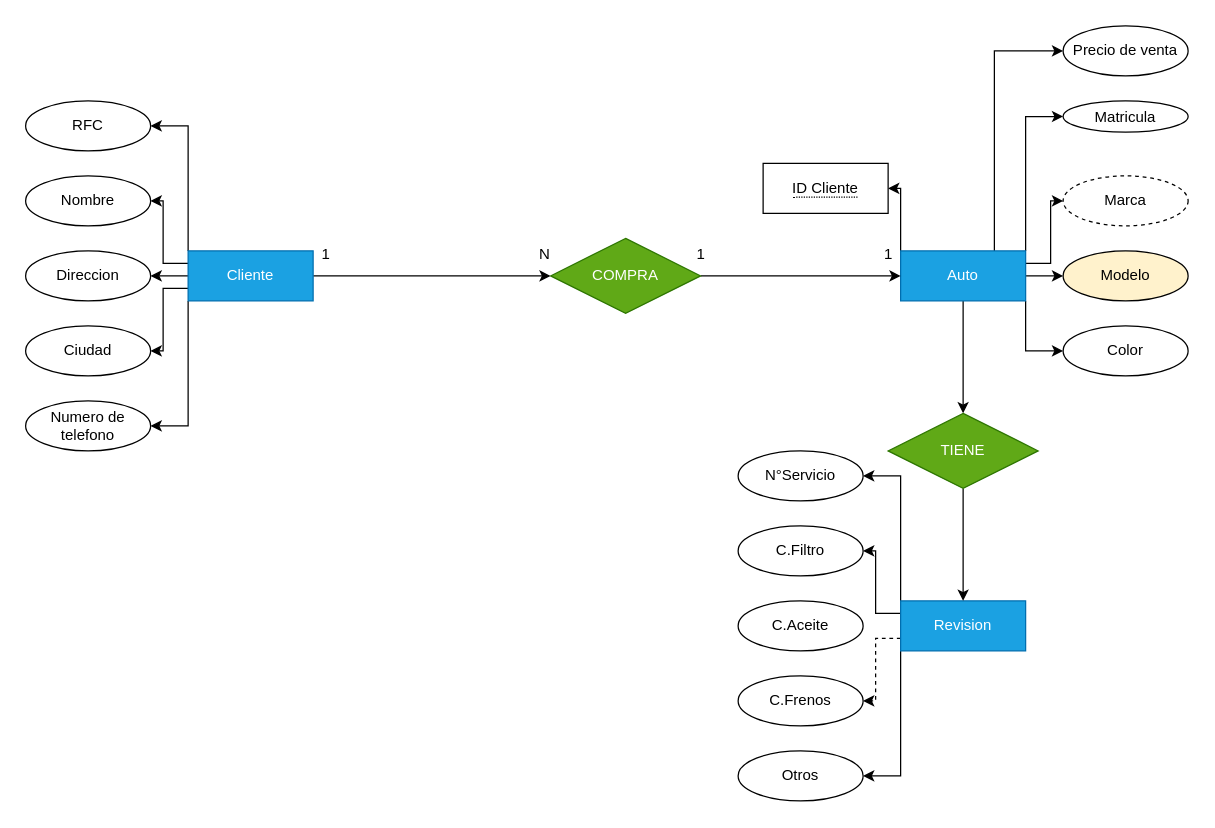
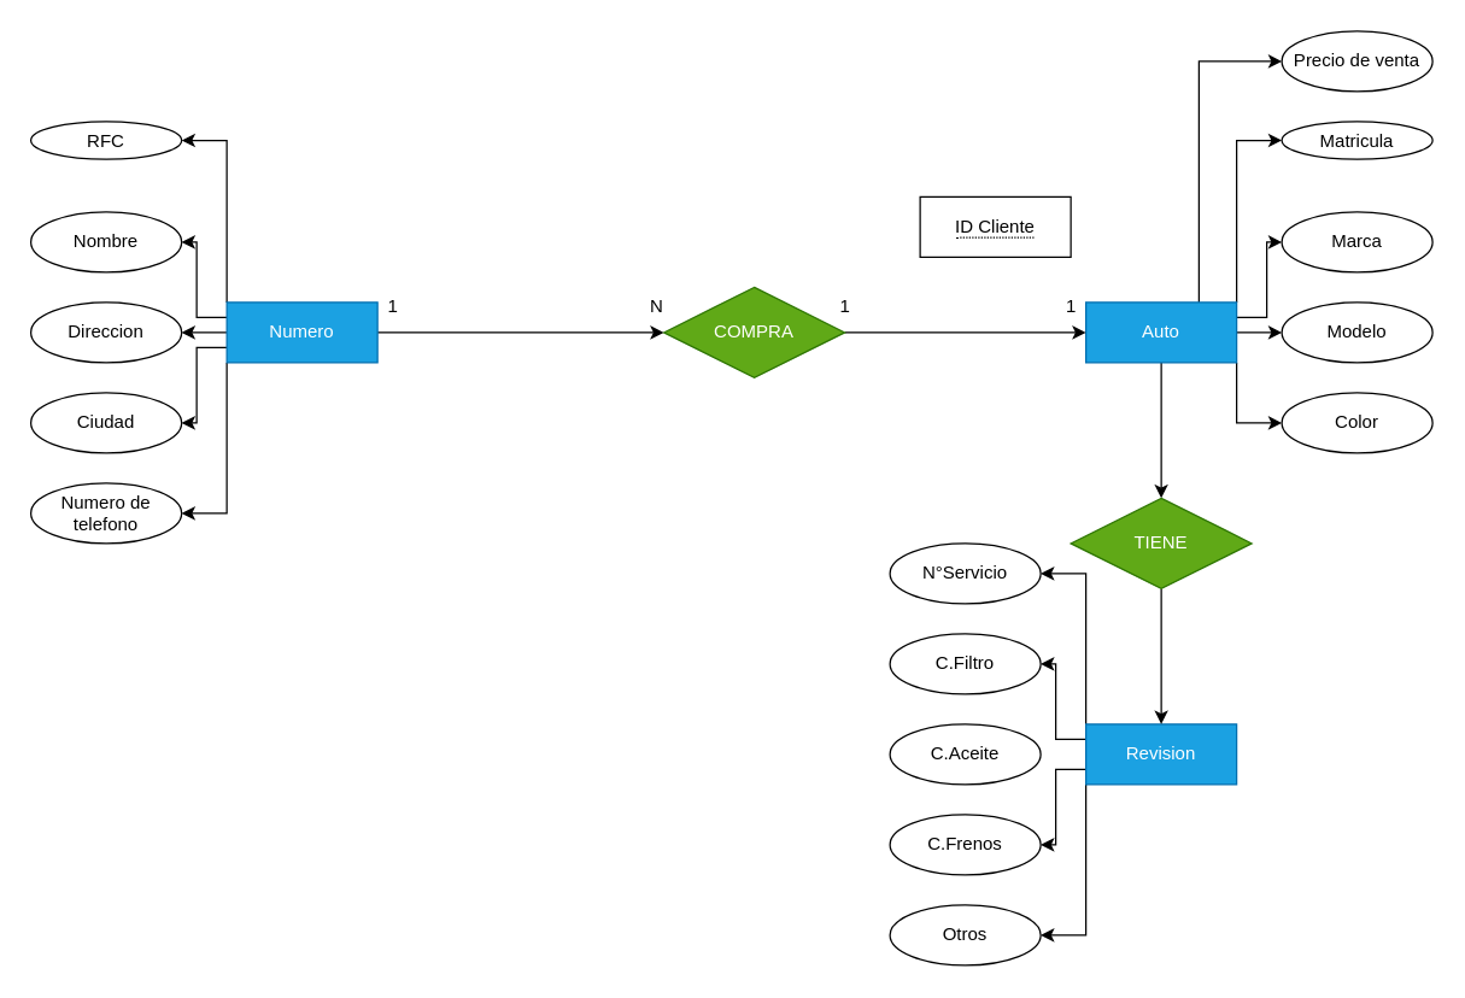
  <mxCell id="0" />
  <mxCell id="1" parent="0" />
  <mxCell id="2" style="edgeStyle=orthogonalEdgeStyle;rounded=0;orthogonalLoop=1;jettySize=auto;html=1;exitX=0;exitY=0;exitDx=0;exitDy=0;entryX=1;entryY=0.5;entryDx=0;entryDy=0;" edge="1" parent="1" source="8" target="29"><mxGeometry relative="1" as="geometry" /></mxCell>
  <mxCell id="3" style="edgeStyle=orthogonalEdgeStyle;rounded=0;orthogonalLoop=1;jettySize=auto;html=1;exitX=0;exitY=0.25;exitDx=0;exitDy=0;entryX=1;entryY=0.5;entryDx=0;entryDy=0;" edge="1" parent="1" source="8" target="28"><mxGeometry relative="1" as="geometry"><Array as="points"><mxPoint x="130" y="210" /><mxPoint x="130" y="160" /></Array></mxGeometry></mxCell>
  <mxCell id="4" style="edgeStyle=orthogonalEdgeStyle;rounded=0;orthogonalLoop=1;jettySize=auto;html=1;exitX=0;exitY=0.5;exitDx=0;exitDy=0;entryX=1;entryY=0.5;entryDx=0;entryDy=0;" edge="1" parent="1" source="8" target="27"><mxGeometry relative="1" as="geometry" /></mxCell>
  <mxCell id="5" style="edgeStyle=orthogonalEdgeStyle;rounded=0;orthogonalLoop=1;jettySize=auto;html=1;exitX=0;exitY=1;exitDx=0;exitDy=0;entryX=1;entryY=0.5;entryDx=0;entryDy=0;" edge="1" parent="1" source="8" target="30"><mxGeometry relative="1" as="geometry" /></mxCell>
  <mxCell id="6" style="edgeStyle=orthogonalEdgeStyle;rounded=0;orthogonalLoop=1;jettySize=auto;html=1;exitX=0;exitY=0.75;exitDx=0;exitDy=0;entryX=1;entryY=0.5;entryDx=0;entryDy=0;" edge="1" parent="1" source="8" target="26"><mxGeometry relative="1" as="geometry"><Array as="points"><mxPoint x="130" y="230" /><mxPoint x="130" y="280" /></Array></mxGeometry></mxCell>
  <mxCell id="7" style="edgeStyle=orthogonalEdgeStyle;rounded=0;orthogonalLoop=1;jettySize=auto;html=1;exitX=1;exitY=0.5;exitDx=0;exitDy=0;entryX=0;entryY=0.5;entryDx=0;entryDy=0;" edge="1" parent="1" source="8" target="25"><mxGeometry relative="1" as="geometry" /></mxCell>
- <mxCell id="8" value="Cliente" style="whiteSpace=wrap;html=1;align=center;fillColor=#1ba1e2;fontColor=#ffffff;strokeColor=#006EAF;" vertex="1" parent="1"><mxGeometry x="150" y="200" width="100" height="40" as="geometry" /></mxCell>
+ <mxCell id="8" value="Numero" style="whiteSpace=wrap;html=1;align=center;fillColor=#1ba1e2;fontColor=#ffffff;strokeColor=#006EAF;" vertex="1" parent="1"><mxGeometry x="150" y="200" width="100" height="40" as="geometry" /></mxCell>
  <mxCell id="9" value="" style="edgeStyle=orthogonalEdgeStyle;rounded=0;orthogonalLoop=1;jettySize=auto;html=1;" edge="1" parent="1" source="16" target="24"><mxGeometry relative="1" as="geometry" /></mxCell>
- <mxCell id="10" style="edgeStyle=orthogonalEdgeStyle;rounded=0;orthogonalLoop=1;jettySize=auto;html=1;exitX=0;exitY=0;exitDx=0;exitDy=0;entryX=1;entryY=0.5;entryDx=0;entryDy=0;" edge="1" parent="1" source="16" target="31"><mxGeometry relative="1" as="geometry"><Array as="points"><mxPoint x="720" y="150" /></Array></mxGeometry></mxCell>
  <mxCell id="11" style="edgeStyle=orthogonalEdgeStyle;rounded=0;orthogonalLoop=1;jettySize=auto;html=1;exitX=1;exitY=1;exitDx=0;exitDy=0;entryX=0;entryY=0.5;entryDx=0;entryDy=0;" edge="1" parent="1" source="16" target="35"><mxGeometry relative="1" as="geometry" /></mxCell>
  <mxCell id="12" style="edgeStyle=orthogonalEdgeStyle;rounded=0;orthogonalLoop=1;jettySize=auto;html=1;exitX=1;exitY=0.5;exitDx=0;exitDy=0;entryX=0;entryY=0.5;entryDx=0;entryDy=0;" edge="1" parent="1" source="16" target="34"><mxGeometry relative="1" as="geometry" /></mxCell>
  <mxCell id="13" style="edgeStyle=orthogonalEdgeStyle;rounded=0;orthogonalLoop=1;jettySize=auto;html=1;exitX=1;exitY=0.25;exitDx=0;exitDy=0;entryX=0;entryY=0.5;entryDx=0;entryDy=0;" edge="1" parent="1" source="16" target="33"><mxGeometry relative="1" as="geometry"><Array as="points"><mxPoint x="840" y="210" /><mxPoint x="840" y="160" /></Array></mxGeometry></mxCell>
  <mxCell id="14" style="edgeStyle=orthogonalEdgeStyle;rounded=0;orthogonalLoop=1;jettySize=auto;html=1;exitX=1;exitY=0;exitDx=0;exitDy=0;entryX=0;entryY=0.5;entryDx=0;entryDy=0;" edge="1" parent="1" source="16" target="32"><mxGeometry relative="1" as="geometry" /></mxCell>
  <mxCell id="15" style="edgeStyle=orthogonalEdgeStyle;rounded=0;orthogonalLoop=1;jettySize=auto;html=1;exitX=0.75;exitY=0;exitDx=0;exitDy=0;entryX=0;entryY=0.5;entryDx=0;entryDy=0;" edge="1" parent="1" source="16" target="36"><mxGeometry relative="1" as="geometry" /></mxCell>
  <mxCell id="16" value="Auto" style="whiteSpace=wrap;html=1;align=center;fillColor=#1ba1e2;fontColor=#ffffff;strokeColor=#006EAF;" vertex="1" parent="1"><mxGeometry x="720" y="200" width="100" height="40" as="geometry" /></mxCell>
  <mxCell id="17" style="edgeStyle=orthogonalEdgeStyle;rounded=0;orthogonalLoop=1;jettySize=auto;html=1;exitX=0;exitY=0;exitDx=0;exitDy=0;entryX=1;entryY=0.5;entryDx=0;entryDy=0;" edge="1" parent="1" source="21" target="39"><mxGeometry relative="1" as="geometry" /></mxCell>
  <mxCell id="18" style="edgeStyle=orthogonalEdgeStyle;rounded=0;orthogonalLoop=1;jettySize=auto;html=1;exitX=0;exitY=0.25;exitDx=0;exitDy=0;entryX=1;entryY=0.5;entryDx=0;entryDy=0;" edge="1" parent="1" source="21" target="38"><mxGeometry relative="1" as="geometry"><Array as="points"><mxPoint x="700" y="490" /><mxPoint x="700" y="440" /></Array></mxGeometry></mxCell>
- <mxCell id="19" style="edgeStyle=orthogonalEdgeStyle;rounded=0;orthogonalLoop=1;jettySize=auto;html=1;exitX=0;exitY=0.75;exitDx=0;exitDy=0;entryX=1;entryY=0.5;entryDx=0;entryDy=0;dashed=1;" edge="1" parent="1" source="21" target="40"><mxGeometry relative="1" as="geometry"><Array as="points"><mxPoint x="700" y="510" /><mxPoint x="700" y="560" /></Array></mxGeometry></mxCell>
+ <mxCell id="19" style="edgeStyle=orthogonalEdgeStyle;rounded=0;orthogonalLoop=1;jettySize=auto;html=1;exitX=0;exitY=0.75;exitDx=0;exitDy=0;entryX=1;entryY=0.5;entryDx=0;entryDy=0;" edge="1" parent="1" source="21" target="40"><mxGeometry relative="1" as="geometry"><Array as="points"><mxPoint x="700" y="510" /><mxPoint x="700" y="560" /></Array></mxGeometry></mxCell>
  <mxCell id="20" style="edgeStyle=orthogonalEdgeStyle;rounded=0;orthogonalLoop=1;jettySize=auto;html=1;exitX=0;exitY=1;exitDx=0;exitDy=0;entryX=1;entryY=0.5;entryDx=0;entryDy=0;" edge="1" parent="1" source="21" target="41"><mxGeometry relative="1" as="geometry" /></mxCell>
  <mxCell id="21" value="Revision" style="whiteSpace=wrap;html=1;align=center;fillColor=#1ba1e2;fontColor=#ffffff;strokeColor=#006EAF;" vertex="1" parent="1"><mxGeometry x="720" y="480" width="100" height="40" as="geometry" /></mxCell>
  <mxCell id="22" style="edgeStyle=orthogonalEdgeStyle;rounded=0;orthogonalLoop=1;jettySize=auto;html=1;exitX=1;exitY=0.5;exitDx=0;exitDy=0;entryX=0;entryY=0.5;entryDx=0;entryDy=0;" edge="1" parent="1" source="25" target="16"><mxGeometry relative="1" as="geometry"><mxPoint x="544" y="220" as="sourcePoint" /></mxGeometry></mxCell>
  <mxCell id="23" value="" style="edgeStyle=orthogonalEdgeStyle;rounded=0;orthogonalLoop=1;jettySize=auto;html=1;" edge="1" parent="1" source="24" target="21"><mxGeometry relative="1" as="geometry" /></mxCell>
  <mxCell id="24" value="TIENE" style="shape=rhombus;perimeter=rhombusPerimeter;whiteSpace=wrap;html=1;align=center;fillColor=#60a917;fontColor=#ffffff;strokeColor=#2D7600;" vertex="1" parent="1"><mxGeometry x="710" y="330" width="120" height="60" as="geometry" /></mxCell>
  <mxCell id="25" value="COMPRA" style="shape=rhombus;perimeter=rhombusPerimeter;whiteSpace=wrap;html=1;align=center;fillColor=#60a917;fontColor=#ffffff;strokeColor=#2D7600;" vertex="1" parent="1"><mxGeometry x="440" y="190" width="120" height="60" as="geometry" /></mxCell>
  <mxCell id="26" value="Ciudad" style="ellipse;whiteSpace=wrap;html=1;align=center;" vertex="1" parent="1"><mxGeometry x="20" y="260" width="100" height="40" as="geometry" /></mxCell>
  <mxCell id="27" value="Direccion" style="ellipse;whiteSpace=wrap;html=1;align=center;" vertex="1" parent="1"><mxGeometry x="20" y="200" width="100" height="40" as="geometry" /></mxCell>
  <mxCell id="28" value="Nombre" style="ellipse;whiteSpace=wrap;html=1;align=center;" vertex="1" parent="1"><mxGeometry x="20" y="140" width="100" height="40" as="geometry" /></mxCell>
- <mxCell id="29" value="RFC" style="ellipse;whiteSpace=wrap;html=1;align=center;" vertex="1" parent="1"><mxGeometry x="20" y="80" width="100" height="40" as="geometry" /></mxCell>
+ <mxCell id="29" value="RFC" style="ellipse;whiteSpace=wrap;html=1;align=center;" vertex="1" parent="1"><mxGeometry x="20" y="80" width="100" height="25" as="geometry" /></mxCell>
  <mxCell id="30" value="Numero de telefono" style="ellipse;whiteSpace=wrap;html=1;align=center;" vertex="1" parent="1"><mxGeometry x="20" y="320" width="100" height="40" as="geometry" /></mxCell>
  <mxCell id="31" value="&lt;span style=&quot;border-bottom: 1px dotted&quot;&gt;ID Cliente&lt;/span&gt;" style="whiteSpace=wrap;html=1;align=center;rounded=0;" vertex="1" parent="1"><mxGeometry x="610" y="130" width="100" height="40" as="geometry" /></mxCell>
  <mxCell id="32" value="Matricula" style="ellipse;whiteSpace=wrap;html=1;align=center;" vertex="1" parent="1"><mxGeometry x="850" y="80" width="100" height="25" as="geometry" /></mxCell>
- <mxCell id="33" value="Marca" style="ellipse;whiteSpace=wrap;html=1;align=center;dashed=1;" vertex="1" parent="1"><mxGeometry x="850" y="140" width="100" height="40" as="geometry" /></mxCell>
- <mxCell id="34" value="Modelo" style="ellipse;whiteSpace=wrap;html=1;align=center;fillColor=#fff2cc;" vertex="1" parent="1"><mxGeometry x="850" y="200" width="100" height="40" as="geometry" /></mxCell>
+ <mxCell id="33" value="Marca" style="ellipse;whiteSpace=wrap;html=1;align=center;" vertex="1" parent="1"><mxGeometry x="850" y="140" width="100" height="40" as="geometry" /></mxCell>
+ <mxCell id="34" value="Modelo" style="ellipse;whiteSpace=wrap;html=1;align=center;" vertex="1" parent="1"><mxGeometry x="850" y="200" width="100" height="40" as="geometry" /></mxCell>
  <mxCell id="35" value="Color" style="ellipse;whiteSpace=wrap;html=1;align=center;" vertex="1" parent="1"><mxGeometry x="850" y="260" width="100" height="40" as="geometry" /></mxCell>
  <mxCell id="36" value="Precio de venta" style="ellipse;whiteSpace=wrap;html=1;align=center;" vertex="1" parent="1"><mxGeometry x="850" y="20" width="100" height="40" as="geometry" /></mxCell>
  <mxCell id="37" value="C.Aceite" style="ellipse;whiteSpace=wrap;html=1;align=center;" vertex="1" parent="1"><mxGeometry x="590" y="480" width="100" height="40" as="geometry" /></mxCell>
  <mxCell id="38" value="C.Filtro" style="ellipse;whiteSpace=wrap;html=1;align=center;" vertex="1" parent="1"><mxGeometry x="590" y="420" width="100" height="40" as="geometry" /></mxCell>
  <mxCell id="39" value="N°Servicio" style="ellipse;whiteSpace=wrap;html=1;align=center;" vertex="1" parent="1"><mxGeometry x="590" y="360" width="100" height="40" as="geometry" /></mxCell>
  <mxCell id="40" value="C.Frenos" style="ellipse;whiteSpace=wrap;html=1;align=center;" vertex="1" parent="1"><mxGeometry x="590" y="540" width="100" height="40" as="geometry" /></mxCell>
  <mxCell id="41" value="Otros" style="ellipse;whiteSpace=wrap;html=1;align=center;" vertex="1" parent="1"><mxGeometry x="590" y="600" width="100" height="40" as="geometry" /></mxCell>
  <mxCell id="42" value="N" style="text;html=1;align=center;verticalAlign=middle;resizable=0;points=[];autosize=1;strokeColor=none;fillColor=none;" vertex="1" parent="1"><mxGeometry x="420" y="188" width="30" height="30" as="geometry" /></mxCell>
  <mxCell id="43" value="1" style="text;html=1;align=center;verticalAlign=middle;resizable=0;points=[];autosize=1;strokeColor=none;fillColor=none;" vertex="1" parent="1"><mxGeometry x="245" y="188" width="30" height="30" as="geometry" /></mxCell>
  <mxCell id="44" value="1" style="text;html=1;align=center;verticalAlign=middle;resizable=0;points=[];autosize=1;strokeColor=none;fillColor=none;" vertex="1" parent="1"><mxGeometry x="545" y="188" width="30" height="30" as="geometry" /></mxCell>
  <mxCell id="45" value="1" style="text;html=1;align=center;verticalAlign=middle;resizable=0;points=[];autosize=1;strokeColor=none;fillColor=none;" vertex="1" parent="1"><mxGeometry x="695" y="188" width="30" height="30" as="geometry" /></mxCell>
